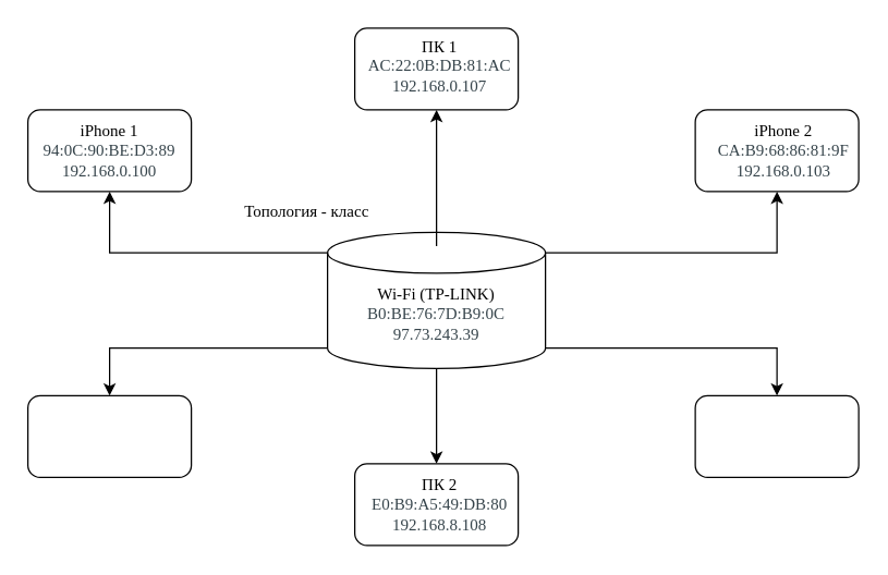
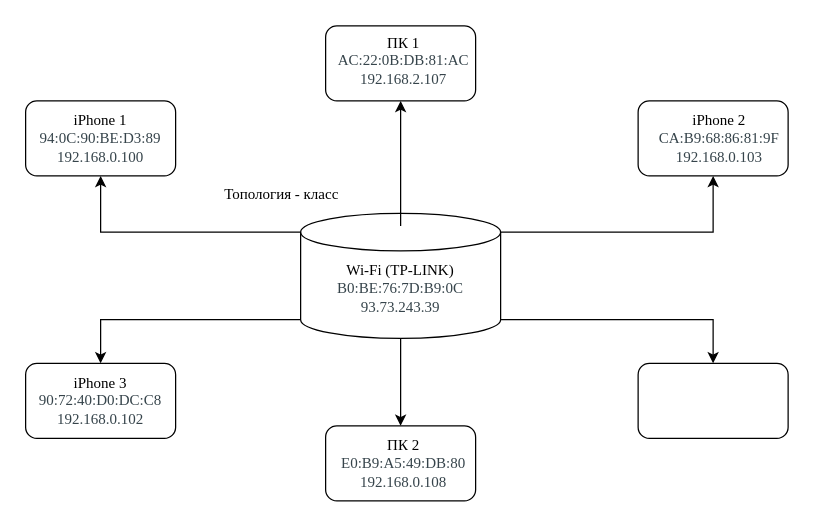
  <mxCell id="0" />
  <mxCell id="1" parent="0" />
  <mxCell id="2" style="edgeStyle=orthogonalEdgeStyle;rounded=0;orthogonalLoop=1;jettySize=auto;html=1;exitX=1;exitY=0;exitDx=0;exitDy=15;exitPerimeter=0;fontFamily=Verdana;" edge="1" parent="1" source="7" target="15"><mxGeometry relative="1" as="geometry"><mxPoint x="570" y="110" as="targetPoint" /></mxGeometry></mxCell>
  <mxCell id="3" style="edgeStyle=orthogonalEdgeStyle;rounded=0;orthogonalLoop=1;jettySize=auto;html=1;exitX=0;exitY=0;exitDx=0;exitDy=15;exitPerimeter=0;fontFamily=Verdana;" edge="1" parent="1" source="7" target="13"><mxGeometry relative="1" as="geometry"><mxPoint x="80" y="110" as="targetPoint" /></mxGeometry></mxCell>
  <mxCell id="4" style="edgeStyle=orthogonalEdgeStyle;rounded=0;orthogonalLoop=1;jettySize=auto;html=1;exitX=0.5;exitY=1;exitDx=0;exitDy=0;exitPerimeter=0;fontFamily=Verdana;" edge="1" parent="1" source="7" target="11"><mxGeometry relative="1" as="geometry"><mxPoint x="320" y="370" as="targetPoint" /></mxGeometry></mxCell>
  <mxCell id="5" style="edgeStyle=orthogonalEdgeStyle;rounded=0;orthogonalLoop=1;jettySize=auto;html=1;exitX=0;exitY=1;exitDx=0;exitDy=-15;exitPerimeter=0;fontFamily=Verdana;" edge="1" parent="1" source="7" target="12"><mxGeometry relative="1" as="geometry"><mxPoint x="80" y="320" as="targetPoint" /></mxGeometry></mxCell>
  <mxCell id="6" style="edgeStyle=orthogonalEdgeStyle;rounded=0;orthogonalLoop=1;jettySize=auto;html=1;exitX=1;exitY=1;exitDx=0;exitDy=-15;exitPerimeter=0;fontFamily=Verdana;" edge="1" parent="1" source="7" target="10"><mxGeometry relative="1" as="geometry"><mxPoint x="570" y="320" as="targetPoint" /></mxGeometry></mxCell>
  <mxCell id="7" value="" style="shape=cylinder3;whiteSpace=wrap;html=1;boundedLbl=1;backgroundOutline=1;size=15;" vertex="1" parent="1"><mxGeometry x="240" y="170" width="160" height="100" as="geometry" /></mxCell>
- <mxCell id="8" value="Wi-Fi (TP-LINK)&lt;br&gt;&lt;span style=&quot;color: rgb(54 , 68 , 75) ; font-family: &amp;#34;arial&amp;#34; , &amp;#34;helvetica&amp;#34; , &amp;#34;geneva&amp;#34; , &amp;#34;swiss&amp;#34; , , sans-serif ; text-align: left ; background-color: rgb(255 , 255 , 255)&quot;&gt;B0:BE:76:7D:B9:0C&lt;br&gt;&lt;/span&gt;&lt;span style=&quot;color: rgb(54 , 68 , 75) ; font-family: &amp;#34;arial&amp;#34; , &amp;#34;helvetica&amp;#34; , &amp;#34;geneva&amp;#34; , &amp;#34;swiss&amp;#34; , , sans-serif ; text-align: left ; background-color: rgb(255 , 255 , 255)&quot;&gt;97.73.243.39&lt;/span&gt;&lt;span style=&quot;color: rgb(54 , 68 , 75) ; font-family: &amp;#34;arial&amp;#34; , &amp;#34;helvetica&amp;#34; , &amp;#34;geneva&amp;#34; , &amp;#34;swiss&amp;#34; , , sans-serif ; text-align: left ; background-color: rgb(255 , 255 , 255)&quot;&gt;&lt;br&gt;&lt;/span&gt;" style="text;html=1;strokeColor=none;fillColor=none;align=center;verticalAlign=middle;whiteSpace=wrap;rounded=0;fontFamily=Verdana;" vertex="1" parent="1"><mxGeometry x="250" y="200" width="140" height="60" as="geometry" /></mxCell>
+ <mxCell id="8" value="Wi-Fi (TP-LINK)&lt;br&gt;&lt;span style=&quot;color: rgb(54 , 68 , 75) ; font-family: &amp;#34;arial&amp;#34; , &amp;#34;helvetica&amp;#34; , &amp;#34;geneva&amp;#34; , &amp;#34;swiss&amp;#34; , , sans-serif ; text-align: left ; background-color: rgb(255 , 255 , 255)&quot;&gt;B0:BE:76:7D:B9:0C&lt;br&gt;&lt;/span&gt;&lt;span style=&quot;color: rgb(54 , 68 , 75) ; font-family: &amp;#34;arial&amp;#34; , &amp;#34;helvetica&amp;#34; , &amp;#34;geneva&amp;#34; , &amp;#34;swiss&amp;#34; , , sans-serif ; text-align: left ; background-color: rgb(255 , 255 , 255)&quot;&gt;93.73.243.39&lt;/span&gt;&lt;span style=&quot;color: rgb(54 , 68 , 75) ; font-family: &amp;#34;arial&amp;#34; , &amp;#34;helvetica&amp;#34; , &amp;#34;geneva&amp;#34; , &amp;#34;swiss&amp;#34; , , sans-serif ; text-align: left ; background-color: rgb(255 , 255 , 255)&quot;&gt;&lt;br&gt;&lt;/span&gt;" style="text;html=1;strokeColor=none;fillColor=none;align=center;verticalAlign=middle;whiteSpace=wrap;rounded=0;fontFamily=Verdana;" vertex="1" parent="1"><mxGeometry x="250" y="200" width="140" height="60" as="geometry" /></mxCell>
  <mxCell id="9" value="" style="endArrow=classic;html=1;fontFamily=Verdana;" edge="1" parent="1" target="14"><mxGeometry width="50" height="50" relative="1" as="geometry"><mxPoint x="320" y="180" as="sourcePoint" /><mxPoint x="320" y="50" as="targetPoint" /></mxGeometry></mxCell>
  <mxCell id="10" value="" style="rounded=1;whiteSpace=wrap;html=1;" vertex="1" parent="1"><mxGeometry x="510" y="290" width="120" height="60" as="geometry" /></mxCell>
  <mxCell id="11" value="" style="rounded=1;whiteSpace=wrap;html=1;" vertex="1" parent="1"><mxGeometry x="260" y="340" width="120" height="60" as="geometry" /></mxCell>
  <mxCell id="12" value="" style="rounded=1;whiteSpace=wrap;html=1;" vertex="1" parent="1"><mxGeometry x="20" y="290" width="120" height="60" as="geometry" /></mxCell>
  <mxCell id="13" value="" style="rounded=1;whiteSpace=wrap;html=1;" vertex="1" parent="1"><mxGeometry x="20" y="80" width="120" height="60" as="geometry" /></mxCell>
  <mxCell id="14" value="" style="rounded=1;whiteSpace=wrap;html=1;" vertex="1" parent="1"><mxGeometry x="260" y="20" width="120" height="60" as="geometry" /></mxCell>
  <mxCell id="15" value="" style="rounded=1;whiteSpace=wrap;html=1;" vertex="1" parent="1"><mxGeometry x="510" y="80" width="120" height="60" as="geometry" /></mxCell>
- <mxCell id="16" value="ПК 1&lt;br&gt;&lt;span style=&quot;color: rgb(54 , 68 , 75) ; font-family: &amp;#34;arial&amp;#34; , &amp;#34;helvetica&amp;#34; , &amp;#34;geneva&amp;#34; , &amp;#34;swiss&amp;#34; , , sans-serif ; background-color: rgb(255 , 255 , 255)&quot;&gt;AC:22:0B:DB:81:AC&lt;br&gt;&lt;/span&gt;&lt;span style=&quot;color: rgb(54 , 68 , 75) ; font-family: &amp;#34;arial&amp;#34; , &amp;#34;helvetica&amp;#34; , &amp;#34;geneva&amp;#34; , &amp;#34;swiss&amp;#34; , , sans-serif ; background-color: rgb(255 , 255 , 255)&quot;&gt;192.168.0.107&lt;/span&gt;&lt;span style=&quot;color: rgb(54 , 68 , 75) ; font-family: &amp;#34;arial&amp;#34; , &amp;#34;helvetica&amp;#34; , &amp;#34;geneva&amp;#34; , &amp;#34;swiss&amp;#34; , , sans-serif ; background-color: rgb(255 , 255 , 255)&quot;&gt;&lt;br&gt;&lt;/span&gt;" style="text;html=1;strokeColor=none;fillColor=none;align=center;verticalAlign=middle;whiteSpace=wrap;rounded=0;fontFamily=Verdana;" vertex="1" parent="1"><mxGeometry x="265" y="25" width="115" height="45" as="geometry" /></mxCell>
- <mxCell id="17" value="ПК 2&lt;br&gt;&lt;span style=&quot;color: rgb(54 , 68 , 75) ; font-family: &amp;#34;arial&amp;#34; , &amp;#34;helvetica&amp;#34; , &amp;#34;geneva&amp;#34; , &amp;#34;swiss&amp;#34; , , sans-serif ; background-color: rgb(255 , 255 , 255)&quot;&gt;E0:B9:A5:49:DB:80&lt;br&gt;&lt;/span&gt;&lt;span style=&quot;color: rgb(54 , 68 , 75) ; font-family: &amp;#34;arial&amp;#34; , &amp;#34;helvetica&amp;#34; , &amp;#34;geneva&amp;#34; , &amp;#34;swiss&amp;#34; , , sans-serif ; background-color: rgb(255 , 255 , 255)&quot;&gt;192.168.8.108&lt;/span&gt;&lt;span style=&quot;color: rgb(54 , 68 , 75) ; font-family: &amp;#34;arial&amp;#34; , &amp;#34;helvetica&amp;#34; , &amp;#34;geneva&amp;#34; , &amp;#34;swiss&amp;#34; , , sans-serif ; background-color: rgb(255 , 255 , 255)&quot;&gt;&lt;br&gt;&lt;/span&gt;" style="text;html=1;strokeColor=none;fillColor=none;align=center;verticalAlign=middle;whiteSpace=wrap;rounded=0;fontFamily=Verdana;" vertex="1" parent="1"><mxGeometry x="265" y="350" width="115" height="40" as="geometry" /></mxCell>
+ <mxCell id="16" value="ПК 1&lt;br&gt;&lt;span style=&quot;color: rgb(54 , 68 , 75) ; font-family: &amp;#34;arial&amp;#34; , &amp;#34;helvetica&amp;#34; , &amp;#34;geneva&amp;#34; , &amp;#34;swiss&amp;#34; , , sans-serif ; background-color: rgb(255 , 255 , 255)&quot;&gt;AC:22:0B:DB:81:AC&lt;br&gt;&lt;/span&gt;&lt;span style=&quot;color: rgb(54 , 68 , 75) ; font-family: &amp;#34;arial&amp;#34; , &amp;#34;helvetica&amp;#34; , &amp;#34;geneva&amp;#34; , &amp;#34;swiss&amp;#34; , , sans-serif ; background-color: rgb(255 , 255 , 255)&quot;&gt;192.168.2.107&lt;/span&gt;&lt;span style=&quot;color: rgb(54 , 68 , 75) ; font-family: &amp;#34;arial&amp;#34; , &amp;#34;helvetica&amp;#34; , &amp;#34;geneva&amp;#34; , &amp;#34;swiss&amp;#34; , , sans-serif ; background-color: rgb(255 , 255 , 255)&quot;&gt;&lt;br&gt;&lt;/span&gt;" style="text;html=1;strokeColor=none;fillColor=none;align=center;verticalAlign=middle;whiteSpace=wrap;rounded=0;fontFamily=Verdana;" vertex="1" parent="1"><mxGeometry x="265" y="25" width="115" height="45" as="geometry" /></mxCell>
+ <mxCell id="17" value="ПК 2&lt;br&gt;&lt;span style=&quot;color: rgb(54 , 68 , 75) ; font-family: &amp;#34;arial&amp;#34; , &amp;#34;helvetica&amp;#34; , &amp;#34;geneva&amp;#34; , &amp;#34;swiss&amp;#34; , , sans-serif ; background-color: rgb(255 , 255 , 255)&quot;&gt;E0:B9:A5:49:DB:80&lt;br&gt;&lt;/span&gt;&lt;span style=&quot;color: rgb(54 , 68 , 75) ; font-family: &amp;#34;arial&amp;#34; , &amp;#34;helvetica&amp;#34; , &amp;#34;geneva&amp;#34; , &amp;#34;swiss&amp;#34; , , sans-serif ; background-color: rgb(255 , 255 , 255)&quot;&gt;192.168.0.108&lt;/span&gt;&lt;span style=&quot;color: rgb(54 , 68 , 75) ; font-family: &amp;#34;arial&amp;#34; , &amp;#34;helvetica&amp;#34; , &amp;#34;geneva&amp;#34; , &amp;#34;swiss&amp;#34; , , sans-serif ; background-color: rgb(255 , 255 , 255)&quot;&gt;&lt;br&gt;&lt;/span&gt;" style="text;html=1;strokeColor=none;fillColor=none;align=center;verticalAlign=middle;whiteSpace=wrap;rounded=0;fontFamily=Verdana;" vertex="1" parent="1"><mxGeometry x="265" y="350" width="115" height="40" as="geometry" /></mxCell>
  <mxCell id="18" value="iPhone 1&lt;br&gt;&lt;span style=&quot;color: rgb(54 , 68 , 75) ; font-family: &amp;#34;arial&amp;#34; , &amp;#34;helvetica&amp;#34; , &amp;#34;geneva&amp;#34; , &amp;#34;swiss&amp;#34; , , sans-serif ; background-color: rgb(255 , 255 , 255)&quot;&gt;94:0C:90:BE:D3:89&lt;br&gt;&lt;/span&gt;&lt;span style=&quot;color: rgb(54 , 68 , 75) ; font-family: &amp;#34;arial&amp;#34; , &amp;#34;helvetica&amp;#34; , &amp;#34;geneva&amp;#34; , &amp;#34;swiss&amp;#34; , , sans-serif ; background-color: rgb(255 , 255 , 255)&quot;&gt;192.168.0.100&lt;/span&gt;" style="text;html=1;strokeColor=none;fillColor=none;align=center;verticalAlign=middle;whiteSpace=wrap;rounded=0;fontFamily=Verdana;" vertex="1" parent="1"><mxGeometry x="30" y="90" width="100" height="40" as="geometry" /></mxCell>
  <mxCell id="19" value="iPhone 2&lt;br&gt;&lt;span style=&quot;color: rgb(54 , 68 , 75) ; font-family: &amp;#34;arial&amp;#34; , &amp;#34;helvetica&amp;#34; , &amp;#34;geneva&amp;#34; , &amp;#34;swiss&amp;#34; , , sans-serif ; background-color: rgb(255 , 255 , 255)&quot;&gt;CA:B9:68:86:81:9F&lt;br&gt;&lt;/span&gt;&lt;span style=&quot;color: rgb(54 , 68 , 75) ; font-family: &amp;#34;arial&amp;#34; , &amp;#34;helvetica&amp;#34; , &amp;#34;geneva&amp;#34; , &amp;#34;swiss&amp;#34; , , sans-serif ; background-color: rgb(255 , 255 , 255)&quot;&gt;192.168.0.103&lt;/span&gt;" style="text;html=1;strokeColor=none;fillColor=none;align=center;verticalAlign=middle;whiteSpace=wrap;rounded=0;fontFamily=Verdana;" vertex="1" parent="1"><mxGeometry x="520" y="75" width="110" height="70" as="geometry" /></mxCell>
+ <mxCell id="20" value="iPhone 3&lt;br&gt;&lt;span style=&quot;color: rgb(54 , 68 , 75) ; font-family: &amp;#34;arial&amp;#34; , &amp;#34;helvetica&amp;#34; , &amp;#34;geneva&amp;#34; , &amp;#34;swiss&amp;#34; , , sans-serif ; background-color: rgb(255 , 255 , 255)&quot;&gt;90:72:40:D0:DC:C8&lt;br&gt;&lt;/span&gt;&lt;span style=&quot;color: rgb(54 , 68 , 75) ; font-family: &amp;#34;arial&amp;#34; , &amp;#34;helvetica&amp;#34; , &amp;#34;geneva&amp;#34; , &amp;#34;swiss&amp;#34; , , sans-serif ; background-color: rgb(255 , 255 , 255)&quot;&gt;192.168.0.102&lt;/span&gt;" style="text;html=1;strokeColor=none;fillColor=none;align=center;verticalAlign=middle;whiteSpace=wrap;rounded=0;fontFamily=Verdana;" vertex="1" parent="1"><mxGeometry x="30" y="295" width="100" height="50" as="geometry" /></mxCell>
  <mxCell id="21" value="Топология - класс" style="text;html=1;strokeColor=none;fillColor=none;align=center;verticalAlign=middle;whiteSpace=wrap;rounded=0;fontFamily=Verdana;" vertex="1" parent="1"><mxGeometry x="160" y="145" width="130" height="20" as="geometry" /></mxCell>
